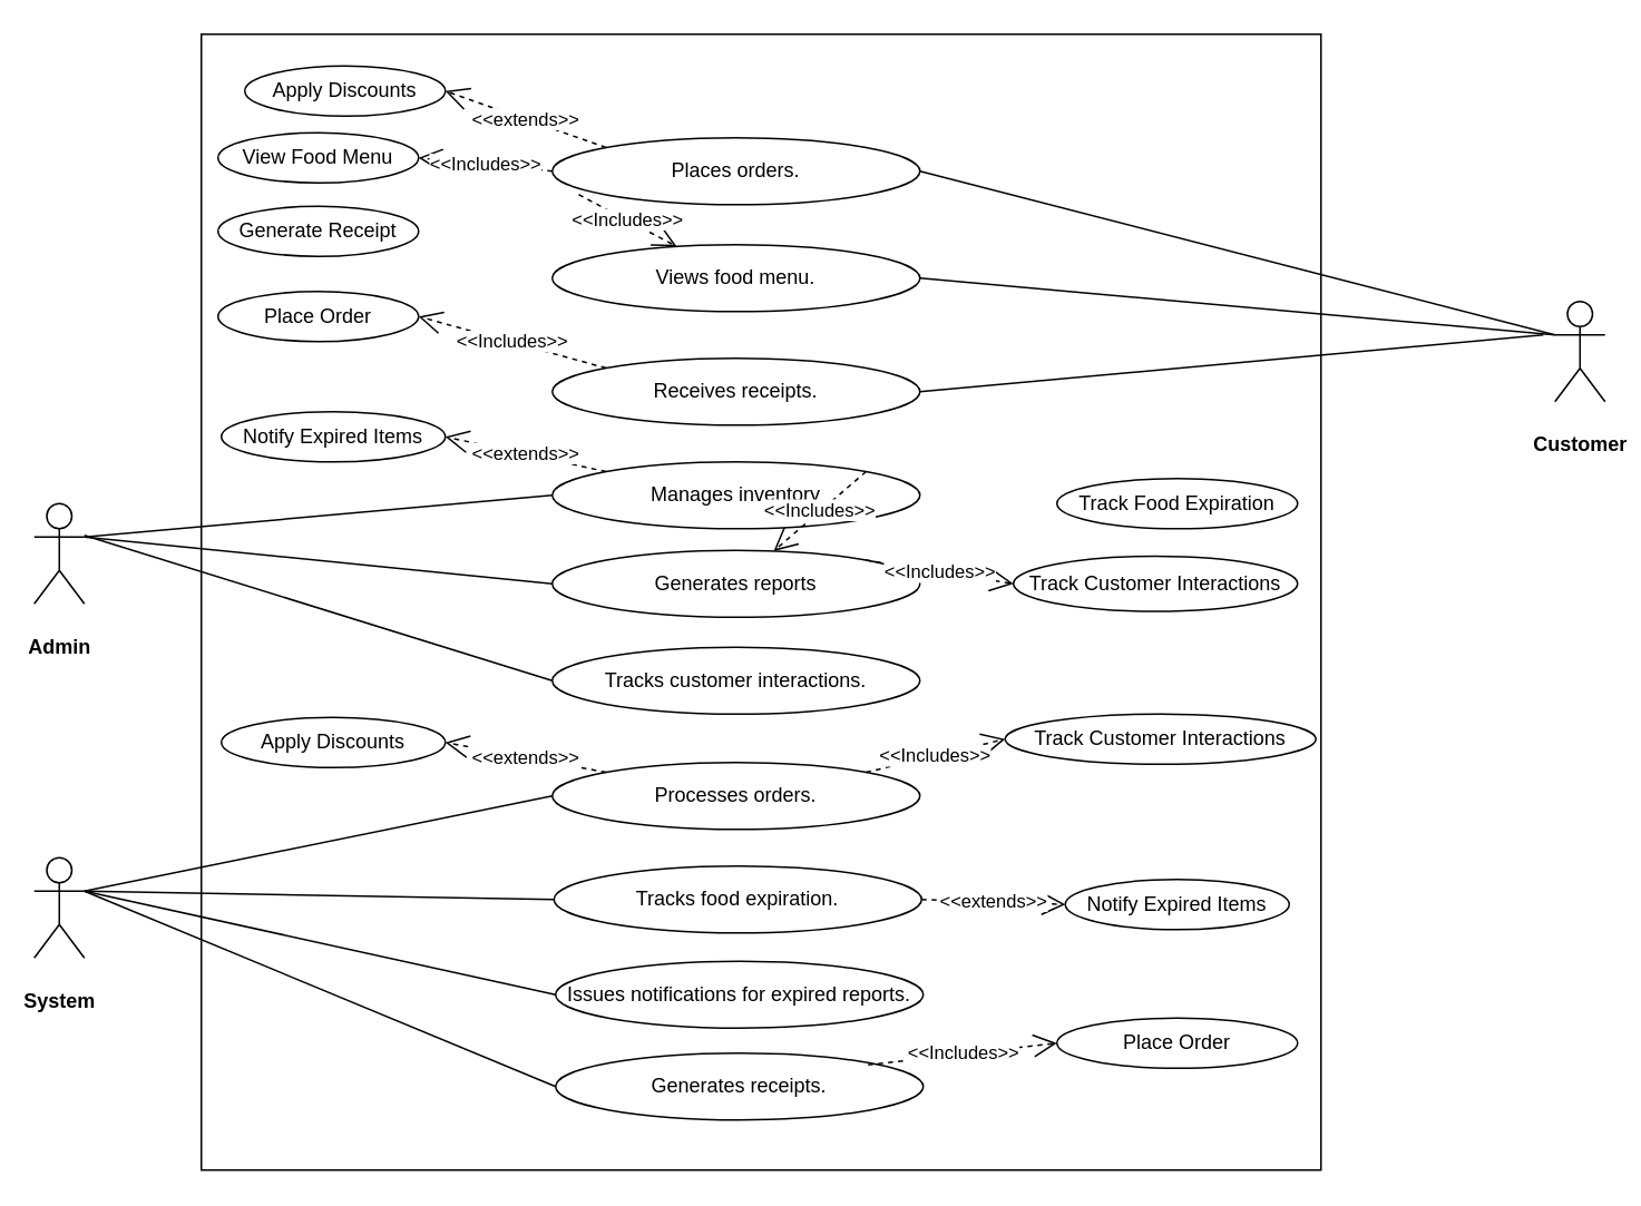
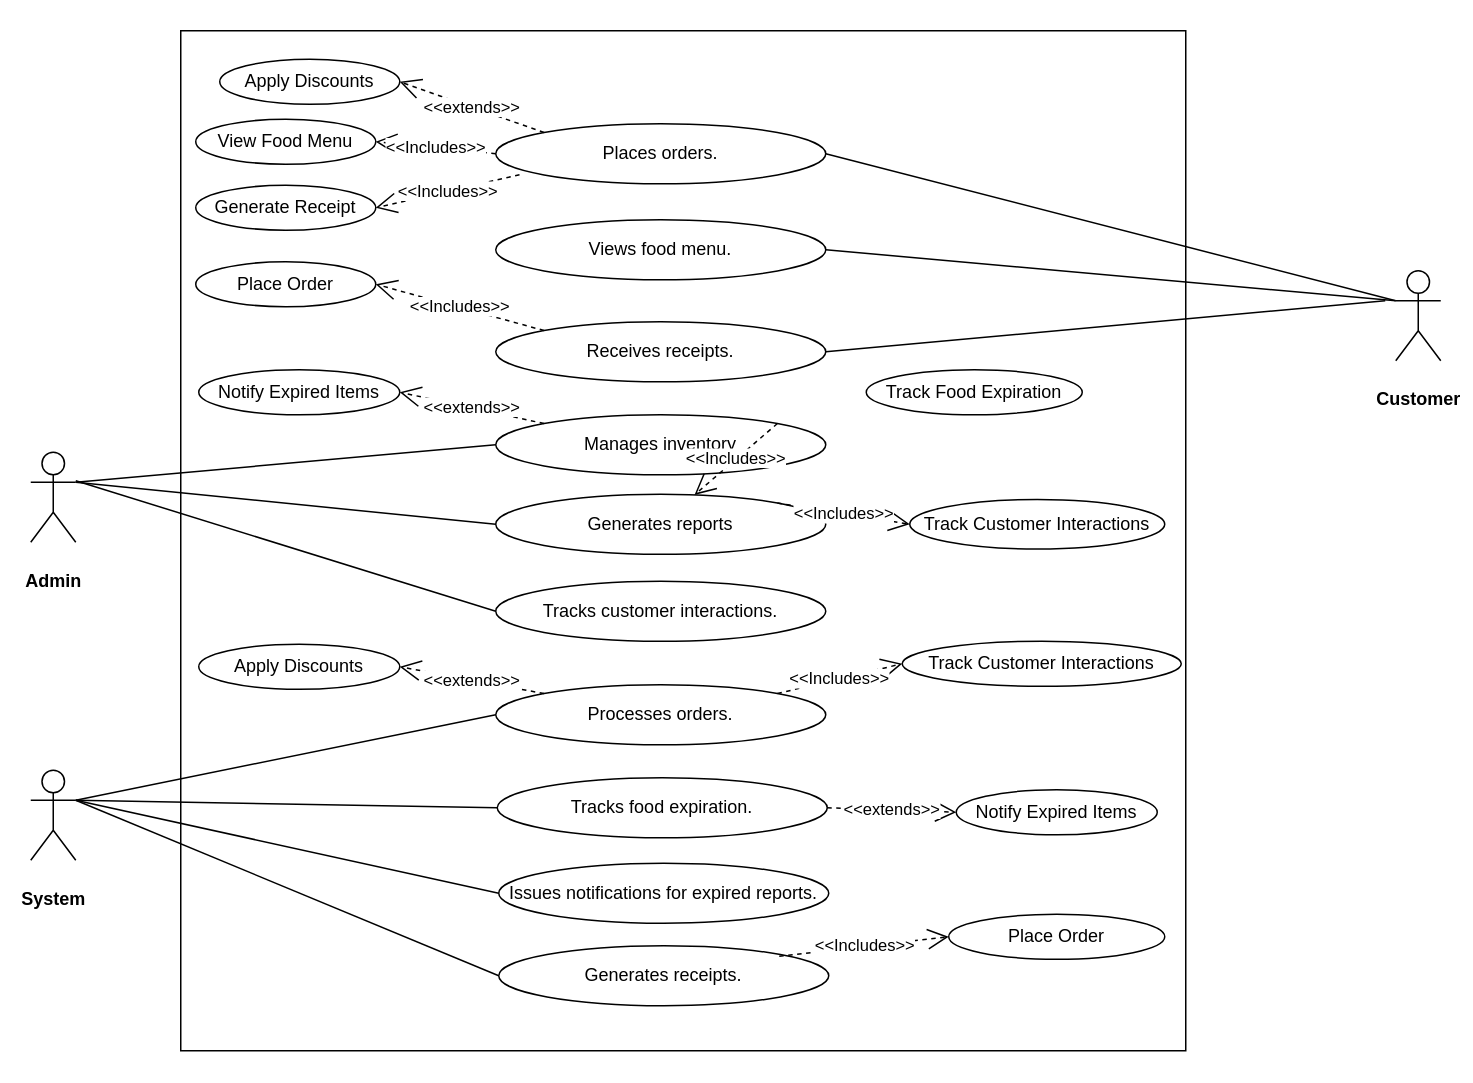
  <mxCell id="0" />
  <mxCell id="1" parent="0" />
  <mxCell id="2" value="&lt;p data-pm-slice=&quot;1 1 [&amp;quot;ordered_list&amp;quot;,{&amp;quot;spread&amp;quot;:true,&amp;quot;startingNumber&amp;quot;:1,&amp;quot;start&amp;quot;:58,&amp;quot;end&amp;quot;:427},&amp;quot;regular_list_item&amp;quot;,{&amp;quot;start&amp;quot;:58,&amp;quot;end&amp;quot;:139}]&quot;&gt;&lt;strong&gt;Customer&lt;/strong&gt;&lt;/p&gt;" style="shape=umlActor;verticalLabelPosition=bottom;verticalAlign=top;html=1;" vertex="1" parent="1"><mxGeometry x="930" y="180" width="30" height="60" as="geometry" /></mxCell>
  <mxCell id="3" value="&lt;p data-pm-slice=&quot;1 1 [&amp;quot;ordered_list&amp;quot;,{&amp;quot;spread&amp;quot;:true,&amp;quot;startingNumber&amp;quot;:1,&amp;quot;start&amp;quot;:58,&amp;quot;end&amp;quot;:427},&amp;quot;regular_list_item&amp;quot;,{&amp;quot;start&amp;quot;:141,&amp;quot;end&amp;quot;:290}]&quot;&gt;&lt;strong&gt;Admin&lt;/strong&gt;&lt;/p&gt;" style="shape=umlActor;verticalLabelPosition=bottom;verticalAlign=top;html=1;" vertex="1" parent="1"><mxGeometry x="20" y="301" width="30" height="60" as="geometry" /></mxCell>
  <mxCell id="4" value="&lt;p data-pm-slice=&quot;1 1 [&amp;quot;ordered_list&amp;quot;,{&amp;quot;spread&amp;quot;:true,&amp;quot;startingNumber&amp;quot;:1,&amp;quot;start&amp;quot;:58,&amp;quot;end&amp;quot;:427},&amp;quot;regular_list_item&amp;quot;,{&amp;quot;start&amp;quot;:292,&amp;quot;end&amp;quot;:427}]&quot;&gt;&lt;strong&gt;System&lt;/strong&gt;&lt;/p&gt;" style="shape=umlActor;verticalLabelPosition=bottom;verticalAlign=top;html=1;" vertex="1" parent="1"><mxGeometry x="20" y="513" width="30" height="60" as="geometry" /></mxCell>
  <mxCell id="5" value="" style="html=1;whiteSpace=wrap;" vertex="1" parent="1"><mxGeometry x="120" y="20" width="670" height="680" as="geometry" /></mxCell>
  <mxCell id="6" value="&lt;p data-pm-slice=&quot;1 1 [&amp;quot;ordered_list&amp;quot;,{&amp;quot;spread&amp;quot;:true,&amp;quot;startingNumber&amp;quot;:1,&amp;quot;start&amp;quot;:58,&amp;quot;end&amp;quot;:427},&amp;quot;regular_list_item&amp;quot;,{&amp;quot;start&amp;quot;:58,&amp;quot;end&amp;quot;:139},&amp;quot;list&amp;quot;,{&amp;quot;spread&amp;quot;:false,&amp;quot;start&amp;quot;:77,&amp;quot;end&amp;quot;:139},&amp;quot;regular_list_item&amp;quot;,{&amp;quot;start&amp;quot;:77,&amp;quot;end&amp;quot;:93}]&quot;&gt;Places orders.&lt;/p&gt;" style="ellipse;whiteSpace=wrap;html=1;" vertex="1" parent="1"><mxGeometry x="330" y="82" width="220" height="40" as="geometry" /></mxCell>
  <mxCell id="7" value="&lt;p data-pm-slice=&quot;1 1 [&amp;quot;ordered_list&amp;quot;,{&amp;quot;spread&amp;quot;:true,&amp;quot;startingNumber&amp;quot;:1,&amp;quot;start&amp;quot;:58,&amp;quot;end&amp;quot;:427},&amp;quot;regular_list_item&amp;quot;,{&amp;quot;start&amp;quot;:58,&amp;quot;end&amp;quot;:139},&amp;quot;list&amp;quot;,{&amp;quot;spread&amp;quot;:false,&amp;quot;start&amp;quot;:77,&amp;quot;end&amp;quot;:139},&amp;quot;regular_list_item&amp;quot;,{&amp;quot;start&amp;quot;:97,&amp;quot;end&amp;quot;:115}]&quot;&gt;Views food menu.&lt;/p&gt;" style="ellipse;whiteSpace=wrap;html=1;" vertex="1" parent="1"><mxGeometry x="330" y="146" width="220" height="40" as="geometry" /></mxCell>
  <mxCell id="8" value="&lt;p data-pm-slice=&quot;1 1 [&amp;quot;ordered_list&amp;quot;,{&amp;quot;spread&amp;quot;:true,&amp;quot;startingNumber&amp;quot;:1,&amp;quot;start&amp;quot;:58,&amp;quot;end&amp;quot;:427},&amp;quot;regular_list_item&amp;quot;,{&amp;quot;start&amp;quot;:58,&amp;quot;end&amp;quot;:139},&amp;quot;list&amp;quot;,{&amp;quot;spread&amp;quot;:false,&amp;quot;start&amp;quot;:77,&amp;quot;end&amp;quot;:139},&amp;quot;regular_list_item&amp;quot;,{&amp;quot;start&amp;quot;:119,&amp;quot;end&amp;quot;:139}]&quot;&gt;Receives receipts.&lt;/p&gt;" style="ellipse;whiteSpace=wrap;html=1;" vertex="1" parent="1"><mxGeometry x="330" y="214" width="220" height="40" as="geometry" /></mxCell>
  <mxCell id="9" value="&lt;p data-pm-slice=&quot;1 1 [&amp;quot;ordered_list&amp;quot;,{&amp;quot;spread&amp;quot;:true,&amp;quot;startingNumber&amp;quot;:1,&amp;quot;start&amp;quot;:58,&amp;quot;end&amp;quot;:427},&amp;quot;regular_list_item&amp;quot;,{&amp;quot;start&amp;quot;:141,&amp;quot;end&amp;quot;:290},&amp;quot;list&amp;quot;,{&amp;quot;spread&amp;quot;:false,&amp;quot;start&amp;quot;:157,&amp;quot;end&amp;quot;:290},&amp;quot;regular_list_item&amp;quot;,{&amp;quot;start&amp;quot;:157,&amp;quot;end&amp;quot;:208}]&quot;&gt;Manages inventory&lt;/p&gt;" style="ellipse;whiteSpace=wrap;html=1;" vertex="1" parent="1"><mxGeometry x="330" y="276" width="220" height="40" as="geometry" /></mxCell>
  <mxCell id="10" value="&lt;p data-pm-slice=&quot;1 1 [&amp;quot;ordered_list&amp;quot;,{&amp;quot;spread&amp;quot;:true,&amp;quot;startingNumber&amp;quot;:1,&amp;quot;start&amp;quot;:58,&amp;quot;end&amp;quot;:427},&amp;quot;regular_list_item&amp;quot;,{&amp;quot;start&amp;quot;:141,&amp;quot;end&amp;quot;:290},&amp;quot;list&amp;quot;,{&amp;quot;spread&amp;quot;:false,&amp;quot;start&amp;quot;:157,&amp;quot;end&amp;quot;:290},&amp;quot;regular_list_item&amp;quot;,{&amp;quot;start&amp;quot;:212,&amp;quot;end&amp;quot;:255}]&quot;&gt;Generates reports&lt;/p&gt;" style="ellipse;whiteSpace=wrap;html=1;" vertex="1" parent="1"><mxGeometry x="330" y="329" width="220" height="40" as="geometry" /></mxCell>
  <mxCell id="11" value="&lt;p data-pm-slice=&quot;1 1 [&amp;quot;ordered_list&amp;quot;,{&amp;quot;spread&amp;quot;:true,&amp;quot;startingNumber&amp;quot;:1,&amp;quot;start&amp;quot;:58,&amp;quot;end&amp;quot;:427},&amp;quot;regular_list_item&amp;quot;,{&amp;quot;start&amp;quot;:141,&amp;quot;end&amp;quot;:290},&amp;quot;list&amp;quot;,{&amp;quot;spread&amp;quot;:false,&amp;quot;start&amp;quot;:157,&amp;quot;end&amp;quot;:290},&amp;quot;regular_list_item&amp;quot;,{&amp;quot;start&amp;quot;:259,&amp;quot;end&amp;quot;:290}]&quot;&gt;Tracks customer interactions.&lt;/p&gt;" style="ellipse;whiteSpace=wrap;html=1;" vertex="1" parent="1"><mxGeometry x="330" y="387" width="220" height="40" as="geometry" /></mxCell>
  <mxCell id="12" value="&lt;p data-pm-slice=&quot;1 1 [&amp;quot;ordered_list&amp;quot;,{&amp;quot;spread&amp;quot;:true,&amp;quot;startingNumber&amp;quot;:1,&amp;quot;start&amp;quot;:58,&amp;quot;end&amp;quot;:427},&amp;quot;regular_list_item&amp;quot;,{&amp;quot;start&amp;quot;:292,&amp;quot;end&amp;quot;:427},&amp;quot;list&amp;quot;,{&amp;quot;spread&amp;quot;:false,&amp;quot;start&amp;quot;:309,&amp;quot;end&amp;quot;:427},&amp;quot;regular_list_item&amp;quot;,{&amp;quot;start&amp;quot;:309,&amp;quot;end&amp;quot;:328}]&quot;&gt;Processes orders.&lt;/p&gt;" style="ellipse;whiteSpace=wrap;html=1;" vertex="1" parent="1"><mxGeometry x="330" y="456" width="220" height="40" as="geometry" /></mxCell>
  <mxCell id="13" value="&lt;p data-pm-slice=&quot;1 1 [&amp;quot;ordered_list&amp;quot;,{&amp;quot;spread&amp;quot;:true,&amp;quot;startingNumber&amp;quot;:1,&amp;quot;start&amp;quot;:58,&amp;quot;end&amp;quot;:427},&amp;quot;regular_list_item&amp;quot;,{&amp;quot;start&amp;quot;:292,&amp;quot;end&amp;quot;:427},&amp;quot;list&amp;quot;,{&amp;quot;spread&amp;quot;:false,&amp;quot;start&amp;quot;:309,&amp;quot;end&amp;quot;:427},&amp;quot;regular_list_item&amp;quot;,{&amp;quot;start&amp;quot;:332,&amp;quot;end&amp;quot;:357}]&quot;&gt;Tracks food expiration.&lt;/p&gt;" style="ellipse;whiteSpace=wrap;html=1;" vertex="1" parent="1"><mxGeometry x="331" y="518" width="220" height="40" as="geometry" /></mxCell>
  <mxCell id="14" value="&lt;p data-pm-slice=&quot;1 1 [&amp;quot;ordered_list&amp;quot;,{&amp;quot;spread&amp;quot;:true,&amp;quot;startingNumber&amp;quot;:1,&amp;quot;start&amp;quot;:58,&amp;quot;end&amp;quot;:427},&amp;quot;regular_list_item&amp;quot;,{&amp;quot;start&amp;quot;:292,&amp;quot;end&amp;quot;:427},&amp;quot;list&amp;quot;,{&amp;quot;spread&amp;quot;:false,&amp;quot;start&amp;quot;:309,&amp;quot;end&amp;quot;:427},&amp;quot;regular_list_item&amp;quot;,{&amp;quot;start&amp;quot;:361,&amp;quot;end&amp;quot;:402}]&quot;&gt;Issues notifications for expired reports.&lt;/p&gt;" style="ellipse;whiteSpace=wrap;html=1;" vertex="1" parent="1"><mxGeometry x="332" y="575" width="220" height="40" as="geometry" /></mxCell>
  <mxCell id="15" value="&lt;p data-pm-slice=&quot;1 1 [&amp;quot;ordered_list&amp;quot;,{&amp;quot;spread&amp;quot;:true,&amp;quot;startingNumber&amp;quot;:1,&amp;quot;start&amp;quot;:58,&amp;quot;end&amp;quot;:427},&amp;quot;regular_list_item&amp;quot;,{&amp;quot;start&amp;quot;:292,&amp;quot;end&amp;quot;:427},&amp;quot;list&amp;quot;,{&amp;quot;spread&amp;quot;:false,&amp;quot;start&amp;quot;:309,&amp;quot;end&amp;quot;:427},&amp;quot;regular_list_item&amp;quot;,{&amp;quot;start&amp;quot;:406,&amp;quot;end&amp;quot;:427}]&quot;&gt;Generates receipts.&lt;/p&gt;" style="ellipse;whiteSpace=wrap;html=1;" vertex="1" parent="1"><mxGeometry x="332" y="630" width="220" height="40" as="geometry" /></mxCell>
  <mxCell id="16" value="View Food Menu" style="ellipse;whiteSpace=wrap;html=1;" vertex="1" parent="1"><mxGeometry x="130" y="79" width="120" height="30" as="geometry" /></mxCell>
  <mxCell id="17" value="Generate Receipt" style="ellipse;whiteSpace=wrap;html=1;" vertex="1" parent="1"><mxGeometry x="130" y="123" width="120" height="30" as="geometry" /></mxCell>
  <mxCell id="18" value="&amp;lt;&amp;lt;Includes&amp;gt;&amp;gt;" style="endArrow=open;endSize=12;dashed=1;html=1;rounded=0;exitX=0;exitY=0.5;exitDx=0;exitDy=0;entryX=1;entryY=0.5;entryDx=0;entryDy=0;" edge="1" parent="1" source="6" target="16"><mxGeometry width="160" relative="1" as="geometry"><mxPoint x="540" y="99" as="sourcePoint" /><mxPoint x="700" y="99" as="targetPoint" /></mxGeometry></mxCell>
- <mxCell id="19" value="&amp;lt;&amp;lt;Includes&amp;gt;&amp;gt;" style="endArrow=open;endSize=12;dashed=1;html=1;rounded=0;exitX=0.072;exitY=0.85;exitDx=0;exitDy=0;exitPerimeter=0;" edge="1" parent="1" source="6" target="7"><mxGeometry width="160" relative="1" as="geometry"><mxPoint x="528" y="143" as="sourcePoint" /><mxPoint x="644" y="106" as="targetPoint" /></mxGeometry></mxCell>
+ <mxCell id="19" value="&amp;lt;&amp;lt;Includes&amp;gt;&amp;gt;" style="endArrow=open;endSize=12;dashed=1;html=1;rounded=0;exitX=0.072;exitY=0.85;exitDx=0;exitDy=0;entryX=1;entryY=0.5;entryDx=0;entryDy=0;exitPerimeter=0;" edge="1" parent="1" source="6" target="17"><mxGeometry width="160" relative="1" as="geometry"><mxPoint x="528" y="143" as="sourcePoint" /><mxPoint x="644" y="106" as="targetPoint" /></mxGeometry></mxCell>
  <mxCell id="20" value="Apply Discounts" style="ellipse;whiteSpace=wrap;html=1;" vertex="1" parent="1"><mxGeometry x="146" y="39" width="120" height="30" as="geometry" /></mxCell>
  <mxCell id="21" value="&amp;lt;&amp;lt;extends&amp;gt;&amp;gt;" style="endArrow=open;endSize=12;dashed=1;html=1;rounded=0;exitX=0;exitY=0;exitDx=0;exitDy=0;entryX=1;entryY=0.5;entryDx=0;entryDy=0;" edge="1" parent="1" source="6" target="20"><mxGeometry width="160" relative="1" as="geometry"><mxPoint x="247" y="128" as="sourcePoint" /><mxPoint x="363" y="91" as="targetPoint" /></mxGeometry></mxCell>
  <mxCell id="22" value="Place Order" style="ellipse;whiteSpace=wrap;html=1;" vertex="1" parent="1"><mxGeometry x="130" y="174" width="120" height="30" as="geometry" /></mxCell>
  <mxCell id="23" value="&amp;lt;&amp;lt;Includes&amp;gt;&amp;gt;" style="endArrow=open;endSize=12;dashed=1;html=1;rounded=0;exitX=0;exitY=0;exitDx=0;exitDy=0;entryX=1;entryY=0.5;entryDx=0;entryDy=0;" edge="1" parent="1" target="22" source="8"><mxGeometry x="0.001" width="160" relative="1" as="geometry"><mxPoint x="362.427" y="209.82" as="sourcePoint" /><mxPoint x="654" y="167" as="targetPoint" /><mxPoint as="offset" /></mxGeometry></mxCell>
- <mxCell id="24" value="Track Food Expiration" style="ellipse;whiteSpace=wrap;html=1;" vertex="1" parent="1"><mxGeometry x="632" y="286" width="144" height="30" as="geometry" /></mxCell>
+ <mxCell id="24" value="Track Food Expiration" style="ellipse;whiteSpace=wrap;html=1;" vertex="1" parent="1"><mxGeometry x="577" y="246" width="144" height="30" as="geometry" /></mxCell>
  <mxCell id="25" value="&amp;lt;&amp;lt;Includes&amp;gt;&amp;gt;" style="endArrow=open;endSize=12;dashed=1;html=1;rounded=0;exitX=1;exitY=0;exitDx=0;exitDy=0;" edge="1" parent="1" target="10" source="9"><mxGeometry width="160" relative="1" as="geometry"><mxPoint x="528" y="282" as="sourcePoint" /><mxPoint x="664" y="239" as="targetPoint" /></mxGeometry></mxCell>
  <mxCell id="26" value="Notify Expired Items" style="ellipse;whiteSpace=wrap;html=1;" vertex="1" parent="1"><mxGeometry x="132" y="246" width="134" height="30" as="geometry" /></mxCell>
  <mxCell id="27" value="&amp;lt;&amp;lt;extends&amp;gt;&amp;gt;" style="endArrow=open;endSize=12;dashed=1;html=1;rounded=0;exitX=0;exitY=0;exitDx=0;exitDy=0;entryX=1;entryY=0.5;entryDx=0;entryDy=0;" edge="1" parent="1" target="26" source="9"><mxGeometry width="160" relative="1" as="geometry"><mxPoint x="359" y="279" as="sourcePoint" /><mxPoint x="360" y="265" as="targetPoint" /></mxGeometry></mxCell>
  <mxCell id="28" value="Track Customer Interactions" style="ellipse;whiteSpace=wrap;html=1;" vertex="1" parent="1"><mxGeometry x="606" y="332.5" width="170" height="33" as="geometry" /></mxCell>
  <mxCell id="29" value="&amp;lt;&amp;lt;Includes&amp;gt;&amp;gt;" style="endArrow=open;endSize=12;dashed=1;html=1;rounded=0;exitX=1;exitY=0;exitDx=0;exitDy=0;entryX=0;entryY=0.5;entryDx=0;entryDy=0;" edge="1" parent="1" target="28" source="10"><mxGeometry width="160" relative="1" as="geometry"><mxPoint x="519" y="333" as="sourcePoint" /><mxPoint x="665" y="290" as="targetPoint" /></mxGeometry></mxCell>
  <mxCell id="30" value="Track Customer Interactions" style="ellipse;whiteSpace=wrap;html=1;" vertex="1" parent="1"><mxGeometry x="601" y="427" width="186" height="30" as="geometry" /></mxCell>
  <mxCell id="31" value="&amp;lt;&amp;lt;Includes&amp;gt;&amp;gt;" style="endArrow=open;endSize=12;dashed=1;html=1;rounded=0;exitX=1;exitY=0;exitDx=0;exitDy=0;entryX=0;entryY=0.5;entryDx=0;entryDy=0;" edge="1" parent="1" target="30" source="12"><mxGeometry x="-0.008" width="160" relative="1" as="geometry"><mxPoint x="519" y="438" as="sourcePoint" /><mxPoint x="666" y="393" as="targetPoint" /><mxPoint as="offset" /></mxGeometry></mxCell>
  <mxCell id="32" value="Apply Discounts" style="ellipse;whiteSpace=wrap;html=1;" vertex="1" parent="1"><mxGeometry x="132" y="429" width="134" height="30" as="geometry" /></mxCell>
  <mxCell id="33" value="&amp;lt;&amp;lt;extends&amp;gt;&amp;gt;" style="endArrow=open;endSize=12;dashed=1;html=1;rounded=0;exitX=0;exitY=0;exitDx=0;exitDy=0;entryX=1;entryY=0.5;entryDx=0;entryDy=0;" edge="1" parent="1" target="32" source="12"><mxGeometry x="-0.003" width="160" relative="1" as="geometry"><mxPoint x="363" y="438" as="sourcePoint" /><mxPoint x="362" y="419" as="targetPoint" /><mxPoint as="offset" /></mxGeometry></mxCell>
  <mxCell id="34" value="Notify Expired Items" style="ellipse;whiteSpace=wrap;html=1;" vertex="1" parent="1"><mxGeometry x="637" y="526" width="134" height="30" as="geometry" /></mxCell>
  <mxCell id="35" value="&amp;lt;&amp;lt;extends&amp;gt;&amp;gt;" style="endArrow=open;endSize=12;dashed=1;html=1;rounded=0;exitX=1;exitY=0.5;exitDx=0;exitDy=0;entryX=0;entryY=0.5;entryDx=0;entryDy=0;" edge="1" parent="1" target="34" source="13"><mxGeometry x="-0.004" width="160" relative="1" as="geometry"><mxPoint x="363" y="530" as="sourcePoint" /><mxPoint x="362" y="511" as="targetPoint" /><mxPoint as="offset" /></mxGeometry></mxCell>
  <mxCell id="36" value="Place Order" style="ellipse;whiteSpace=wrap;html=1;" vertex="1" parent="1"><mxGeometry x="632" y="609" width="144" height="30" as="geometry" /></mxCell>
  <mxCell id="37" value="&amp;lt;&amp;lt;Includes&amp;gt;&amp;gt;" style="endArrow=open;endSize=12;dashed=1;html=1;rounded=0;exitX=1;exitY=0;exitDx=0;exitDy=0;entryX=0;entryY=0.5;entryDx=0;entryDy=0;" edge="1" parent="1" target="36"><mxGeometry width="160" relative="1" as="geometry"><mxPoint x="519" y="637" as="sourcePoint" /><mxPoint x="666" y="592" as="targetPoint" /></mxGeometry></mxCell>
  <mxCell id="38" value="" style="endArrow=none;endFill=0;html=1;rounded=0;entryX=1;entryY=0.5;entryDx=0;entryDy=0;exitX=0;exitY=0.333;exitDx=0;exitDy=0;exitPerimeter=0;" edge="1" parent="1" source="2" target="6"><mxGeometry width="160" relative="1" as="geometry"><mxPoint x="600" y="150" as="sourcePoint" /><mxPoint x="760" y="150" as="targetPoint" /></mxGeometry></mxCell>
  <mxCell id="39" value="" style="endArrow=none;endFill=0;html=1;rounded=0;entryX=1;entryY=0.5;entryDx=0;entryDy=0;" edge="1" parent="1" target="7"><mxGeometry width="160" relative="1" as="geometry"><mxPoint x="930" y="200" as="sourcePoint" /><mxPoint x="560" y="150" as="targetPoint" /></mxGeometry></mxCell>
  <mxCell id="40" value="" style="endArrow=none;endFill=0;html=1;rounded=0;entryX=1;entryY=0.5;entryDx=0;entryDy=0;" edge="1" parent="1" target="8"><mxGeometry width="160" relative="1" as="geometry"><mxPoint x="923" y="200" as="sourcePoint" /><mxPoint x="543" y="219" as="targetPoint" /></mxGeometry></mxCell>
  <mxCell id="41" value="" style="endArrow=none;endFill=0;html=1;rounded=0;entryX=0;entryY=0.5;entryDx=0;entryDy=0;exitX=1;exitY=0.333;exitDx=0;exitDy=0;exitPerimeter=0;" edge="1" parent="1" source="3" target="9"><mxGeometry width="160" relative="1" as="geometry"><mxPoint x="933" y="214" as="sourcePoint" /><mxPoint x="560" y="248" as="targetPoint" /></mxGeometry></mxCell>
  <mxCell id="42" value="" style="endArrow=none;endFill=0;html=1;rounded=0;entryX=0;entryY=0.5;entryDx=0;entryDy=0;exitX=1;exitY=0.333;exitDx=0;exitDy=0;exitPerimeter=0;" edge="1" parent="1" source="3" target="10"><mxGeometry width="160" relative="1" as="geometry"><mxPoint x="60" y="331" as="sourcePoint" /><mxPoint x="340" y="306" as="targetPoint" /></mxGeometry></mxCell>
  <mxCell id="43" value="" style="endArrow=none;endFill=0;html=1;rounded=0;entryX=0;entryY=0.5;entryDx=0;entryDy=0;" edge="1" parent="1" target="11"><mxGeometry width="160" relative="1" as="geometry"><mxPoint x="50" y="320" as="sourcePoint" /><mxPoint x="340" y="359" as="targetPoint" /></mxGeometry></mxCell>
  <mxCell id="44" value="" style="endArrow=none;endFill=0;html=1;rounded=0;entryX=0;entryY=0.5;entryDx=0;entryDy=0;exitX=1;exitY=0.333;exitDx=0;exitDy=0;exitPerimeter=0;" edge="1" parent="1" source="4" target="12"><mxGeometry width="160" relative="1" as="geometry"><mxPoint x="60" y="338" as="sourcePoint" /><mxPoint x="340" y="420" as="targetPoint" /></mxGeometry></mxCell>
  <mxCell id="45" value="" style="endArrow=none;endFill=0;html=1;rounded=0;entryX=0;entryY=0.5;entryDx=0;entryDy=0;exitX=1;exitY=0.333;exitDx=0;exitDy=0;exitPerimeter=0;" edge="1" parent="1" source="4" target="13"><mxGeometry width="160" relative="1" as="geometry"><mxPoint x="55" y="547" as="sourcePoint" /><mxPoint x="335" y="509" as="targetPoint" /></mxGeometry></mxCell>
  <mxCell id="46" value="" style="endArrow=none;endFill=0;html=1;rounded=0;entryX=0;entryY=0.5;entryDx=0;entryDy=0;exitX=1;exitY=0.333;exitDx=0;exitDy=0;exitPerimeter=0;" edge="1" parent="1" source="4" target="14"><mxGeometry width="160" relative="1" as="geometry"><mxPoint x="50" y="530" as="sourcePoint" /><mxPoint x="341" y="561" as="targetPoint" /></mxGeometry></mxCell>
  <mxCell id="47" value="" style="endArrow=none;endFill=0;html=1;rounded=0;entryX=0;entryY=0.5;entryDx=0;entryDy=0;exitX=1;exitY=0.333;exitDx=0;exitDy=0;exitPerimeter=0;" edge="1" parent="1" source="4" target="15"><mxGeometry width="160" relative="1" as="geometry"><mxPoint x="60" y="553" as="sourcePoint" /><mxPoint x="342" y="617" as="targetPoint" /></mxGeometry></mxCell>
